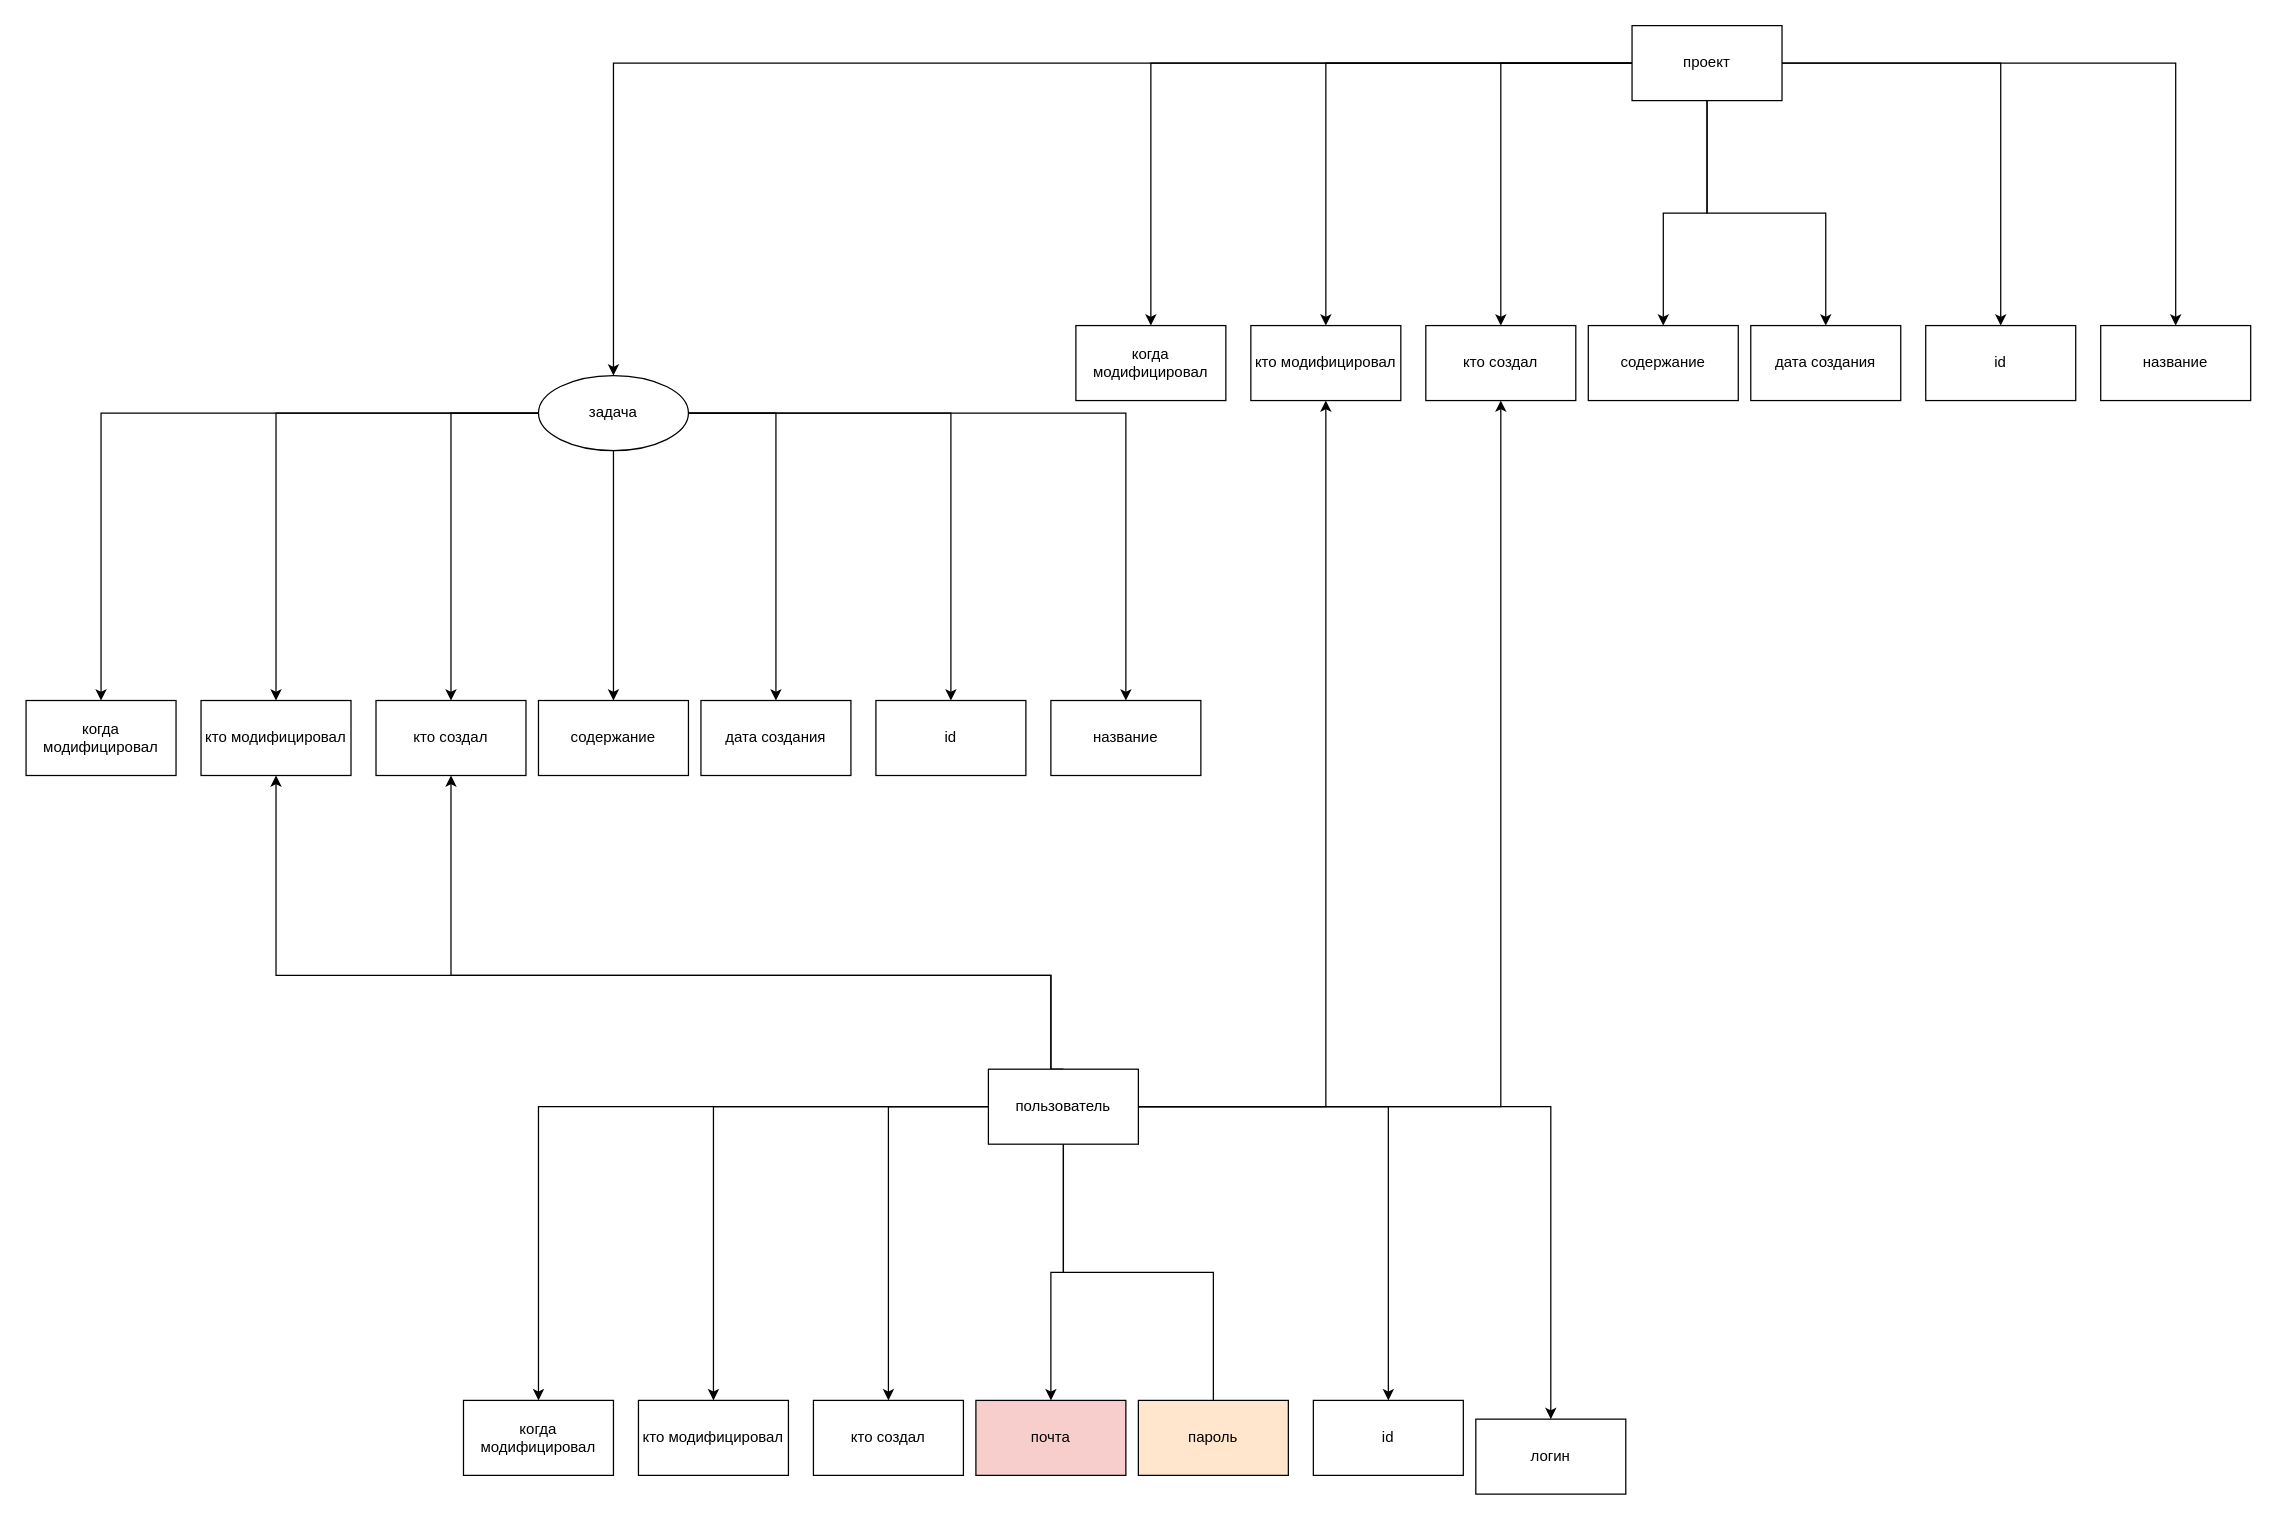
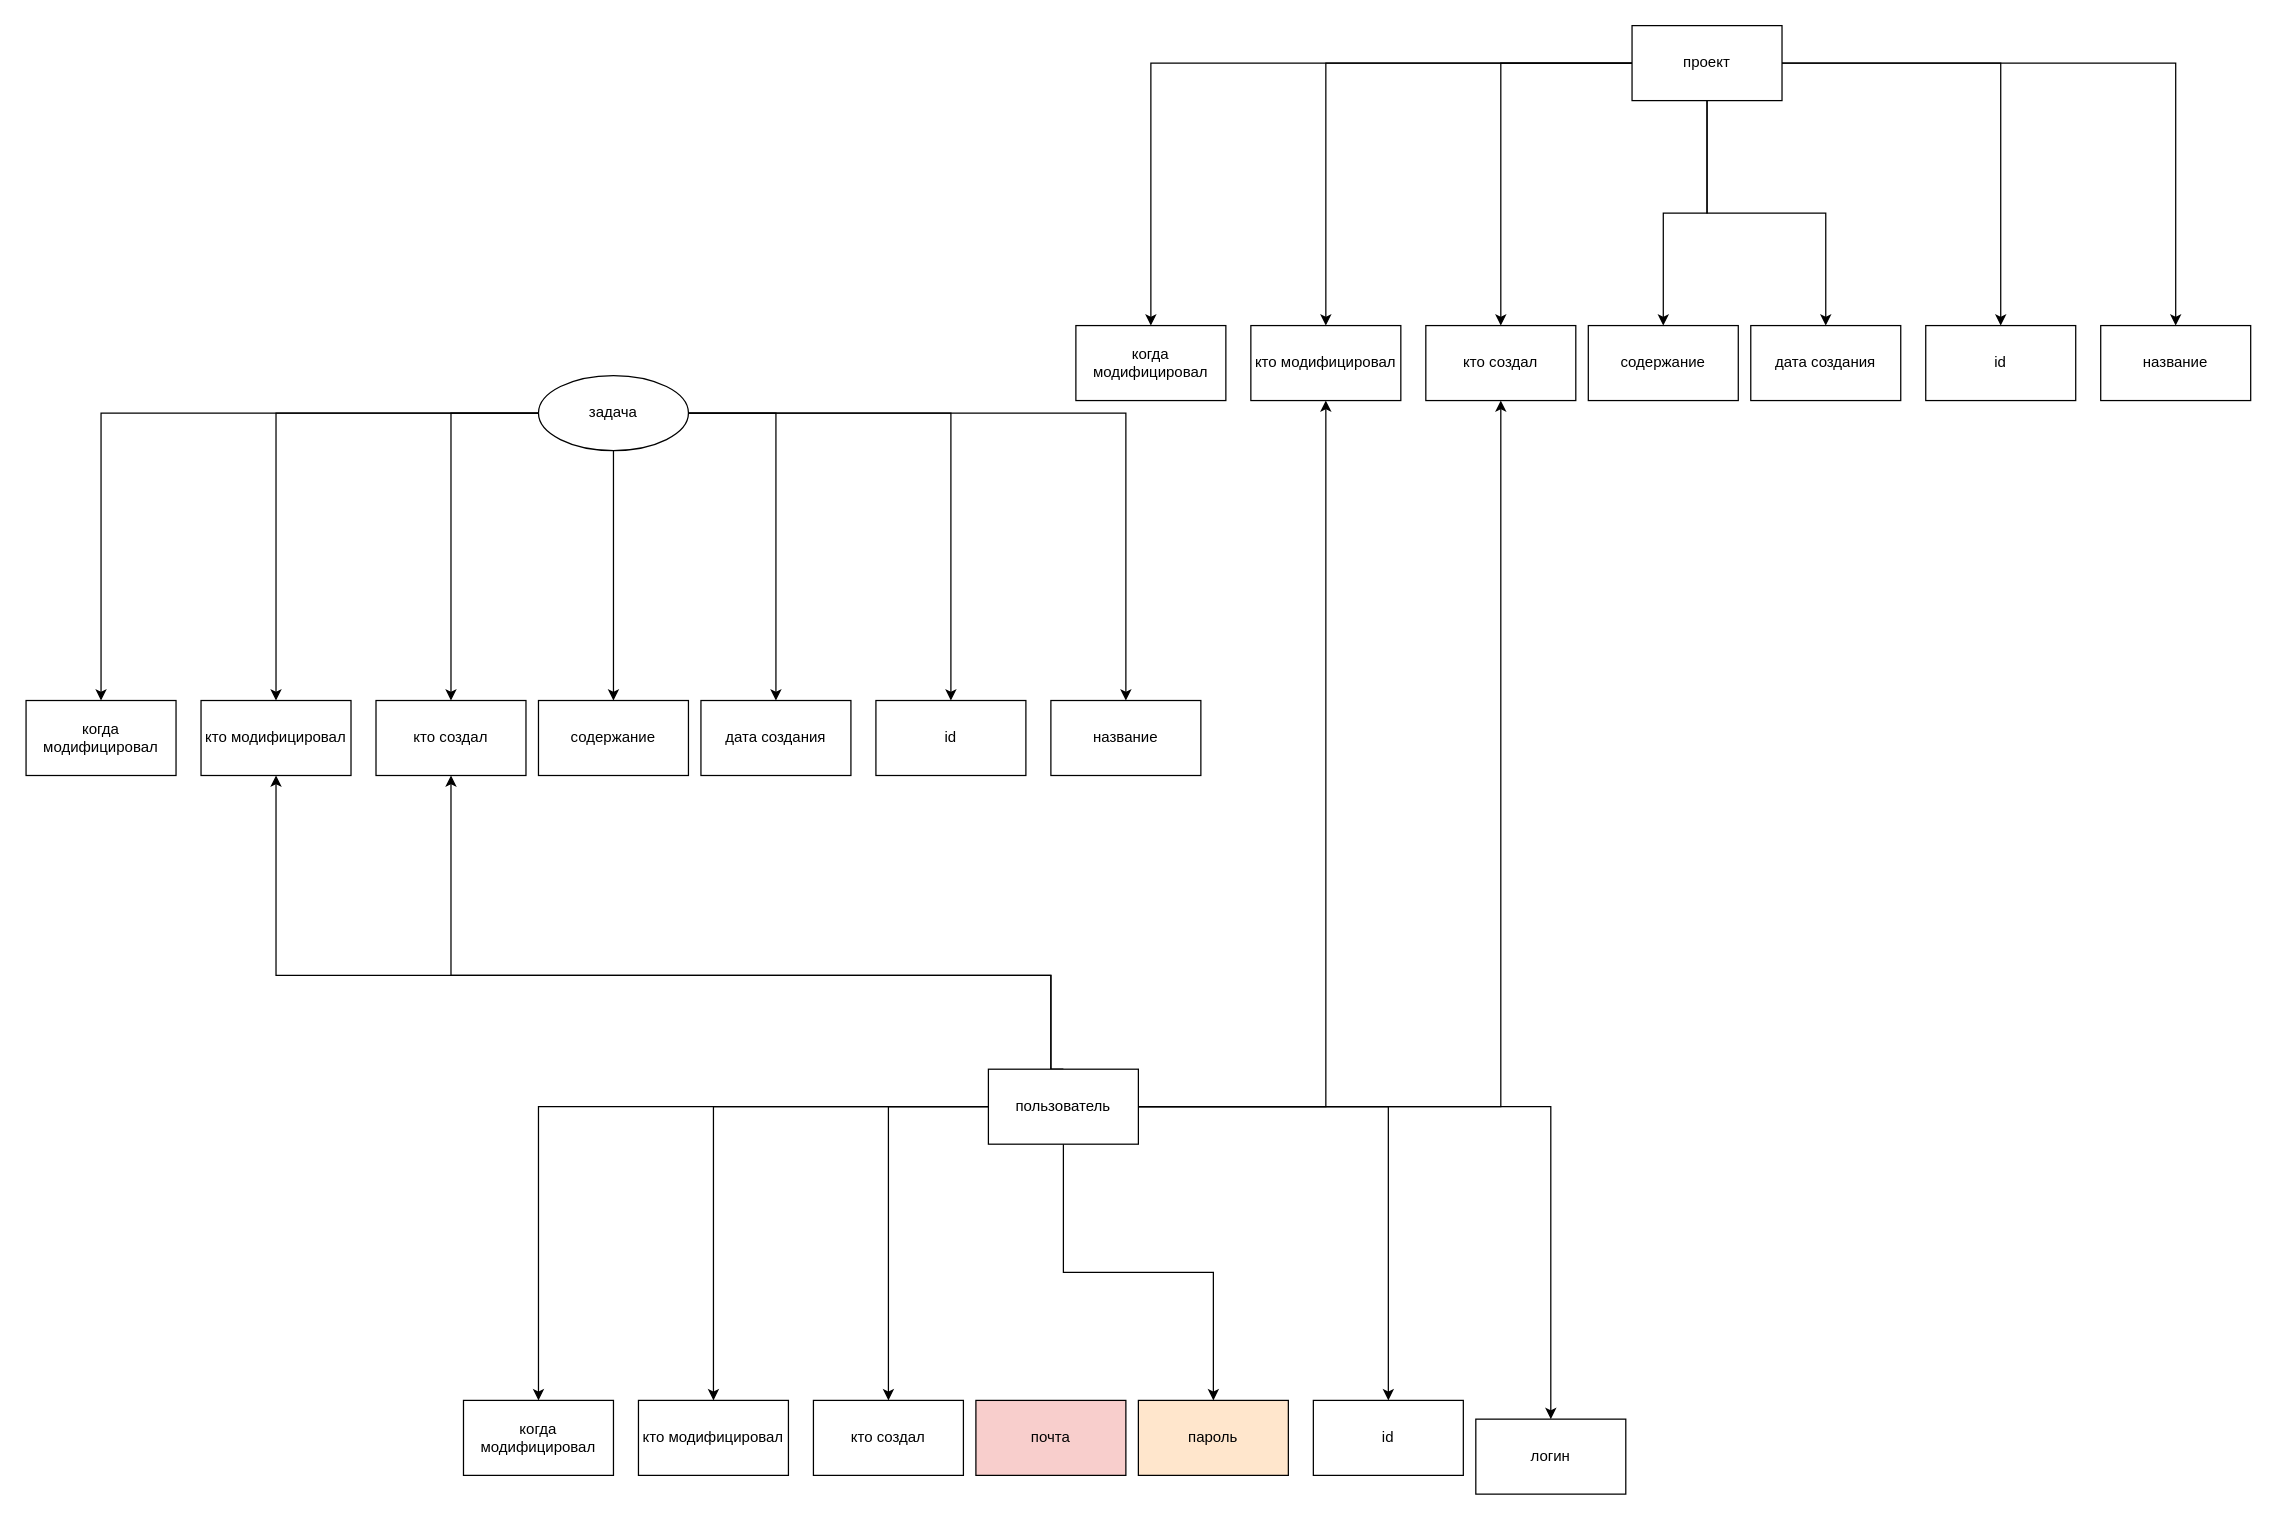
  <mxCell id="0" />
  <mxCell id="1" parent="0" />
  <mxCell id="2" value="" style="edgeStyle=orthogonalEdgeStyle;rounded=0;orthogonalLoop=1;jettySize=auto;html=1;" edge="1" parent="1" source="9" target="10"><mxGeometry relative="1" as="geometry" /></mxCell>
  <mxCell id="3" value="" style="edgeStyle=orthogonalEdgeStyle;rounded=0;orthogonalLoop=1;jettySize=auto;html=1;" edge="1" parent="1" source="9" target="11"><mxGeometry relative="1" as="geometry" /></mxCell>
  <mxCell id="4" value="" style="edgeStyle=orthogonalEdgeStyle;rounded=0;orthogonalLoop=1;jettySize=auto;html=1;" edge="1" parent="1" source="9" target="12"><mxGeometry relative="1" as="geometry" /></mxCell>
  <mxCell id="5" value="" style="edgeStyle=orthogonalEdgeStyle;rounded=0;orthogonalLoop=1;jettySize=auto;html=1;" edge="1" parent="1" source="9" target="13"><mxGeometry relative="1" as="geometry" /></mxCell>
  <mxCell id="6" value="" style="edgeStyle=orthogonalEdgeStyle;rounded=0;orthogonalLoop=1;jettySize=auto;html=1;" edge="1" parent="1" source="9" target="14"><mxGeometry relative="1" as="geometry" /></mxCell>
  <mxCell id="7" value="" style="edgeStyle=orthogonalEdgeStyle;rounded=0;orthogonalLoop=1;jettySize=auto;html=1;" edge="1" parent="1" source="9" target="15"><mxGeometry relative="1" as="geometry" /></mxCell>
  <mxCell id="8" value="" style="edgeStyle=orthogonalEdgeStyle;rounded=0;orthogonalLoop=1;jettySize=auto;html=1;" edge="1" parent="1" source="9" target="16"><mxGeometry relative="1" as="geometry" /></mxCell>
  <mxCell id="9" value="задача" style="ellipse;whiteSpace=wrap;html=1;" vertex="1" parent="1"><mxGeometry x="430" y="300" width="120" height="60" as="geometry" /></mxCell>
  <mxCell id="10" value="название" style="rounded=0;whiteSpace=wrap;html=1;" vertex="1" parent="1"><mxGeometry x="840" y="560" width="120" height="60" as="geometry" /></mxCell>
  <mxCell id="11" value="id" style="rounded=0;whiteSpace=wrap;html=1;" vertex="1" parent="1"><mxGeometry x="700" y="560" width="120" height="60" as="geometry" /></mxCell>
  <mxCell id="12" value="содержание" style="rounded=0;whiteSpace=wrap;html=1;" vertex="1" parent="1"><mxGeometry x="430" y="560" width="120" height="60" as="geometry" /></mxCell>
  <mxCell id="13" value="дата создания" style="rounded=0;whiteSpace=wrap;html=1;" vertex="1" parent="1"><mxGeometry x="560" y="560" width="120" height="60" as="geometry" /></mxCell>
  <mxCell id="14" value="кто создал" style="rounded=0;whiteSpace=wrap;html=1;" vertex="1" parent="1"><mxGeometry x="300" y="560" width="120" height="60" as="geometry" /></mxCell>
  <mxCell id="15" value="кто модифицировал" style="rounded=0;whiteSpace=wrap;html=1;" vertex="1" parent="1"><mxGeometry x="160" y="560" width="120" height="60" as="geometry" /></mxCell>
  <mxCell id="16" value="когда модифицировал" style="rounded=0;whiteSpace=wrap;html=1;" vertex="1" parent="1"><mxGeometry x="20" y="560" width="120" height="60" as="geometry" /></mxCell>
  <mxCell id="17" value="" style="edgeStyle=orthogonalEdgeStyle;rounded=0;orthogonalLoop=1;jettySize=auto;html=1;" edge="1" source="25" target="26" parent="1"><mxGeometry relative="1" as="geometry" /></mxCell>
  <mxCell id="18" value="" style="edgeStyle=orthogonalEdgeStyle;rounded=0;orthogonalLoop=1;jettySize=auto;html=1;" edge="1" source="25" target="27" parent="1"><mxGeometry relative="1" as="geometry" /></mxCell>
  <mxCell id="19" value="" style="edgeStyle=orthogonalEdgeStyle;rounded=0;orthogonalLoop=1;jettySize=auto;html=1;" edge="1" source="25" target="28" parent="1"><mxGeometry relative="1" as="geometry" /></mxCell>
  <mxCell id="20" value="" style="edgeStyle=orthogonalEdgeStyle;rounded=0;orthogonalLoop=1;jettySize=auto;html=1;" edge="1" source="25" target="29" parent="1"><mxGeometry relative="1" as="geometry" /></mxCell>
  <mxCell id="21" value="" style="edgeStyle=orthogonalEdgeStyle;rounded=0;orthogonalLoop=1;jettySize=auto;html=1;" edge="1" source="25" target="30" parent="1"><mxGeometry relative="1" as="geometry" /></mxCell>
  <mxCell id="22" value="" style="edgeStyle=orthogonalEdgeStyle;rounded=0;orthogonalLoop=1;jettySize=auto;html=1;" edge="1" source="25" target="31" parent="1"><mxGeometry relative="1" as="geometry" /></mxCell>
  <mxCell id="23" value="" style="edgeStyle=orthogonalEdgeStyle;rounded=0;orthogonalLoop=1;jettySize=auto;html=1;" edge="1" source="25" target="32" parent="1"><mxGeometry relative="1" as="geometry" /></mxCell>
- <mxCell id="24" style="edgeStyle=orthogonalEdgeStyle;rounded=0;orthogonalLoop=1;jettySize=auto;html=1;entryX=0.5;entryY=0;entryDx=0;entryDy=0;" edge="1" parent="1" source="25" target="9"><mxGeometry relative="1" as="geometry" /></mxCell>
  <mxCell id="25" value="проект" style="rounded=0;whiteSpace=wrap;html=1;" vertex="1" parent="1"><mxGeometry x="1305" y="20" width="120" height="60" as="geometry" /></mxCell>
  <mxCell id="26" value="название" style="rounded=0;whiteSpace=wrap;html=1;" vertex="1" parent="1"><mxGeometry x="1680" y="260" width="120" height="60" as="geometry" /></mxCell>
  <mxCell id="27" value="id" style="rounded=0;whiteSpace=wrap;html=1;" vertex="1" parent="1"><mxGeometry x="1540" y="260" width="120" height="60" as="geometry" /></mxCell>
  <mxCell id="28" value="содержание" style="rounded=0;whiteSpace=wrap;html=1;" vertex="1" parent="1"><mxGeometry x="1270" y="260" width="120" height="60" as="geometry" /></mxCell>
  <mxCell id="29" value="дата создания" style="rounded=0;whiteSpace=wrap;html=1;" vertex="1" parent="1"><mxGeometry x="1400" y="260" width="120" height="60" as="geometry" /></mxCell>
  <mxCell id="30" value="кто создал" style="rounded=0;whiteSpace=wrap;html=1;" vertex="1" parent="1"><mxGeometry x="1140" y="260" width="120" height="60" as="geometry" /></mxCell>
  <mxCell id="31" value="кто модифицировал" style="rounded=0;whiteSpace=wrap;html=1;" vertex="1" parent="1"><mxGeometry x="1000" y="260" width="120" height="60" as="geometry" /></mxCell>
  <mxCell id="32" value="когда модифицировал" style="rounded=0;whiteSpace=wrap;html=1;" vertex="1" parent="1"><mxGeometry x="860" y="260" width="120" height="60" as="geometry" /></mxCell>
  <mxCell id="33" value="" style="edgeStyle=orthogonalEdgeStyle;rounded=0;orthogonalLoop=1;jettySize=auto;html=1;" edge="1" source="44" target="45" parent="1"><mxGeometry relative="1" as="geometry" /></mxCell>
  <mxCell id="34" value="" style="edgeStyle=orthogonalEdgeStyle;rounded=0;orthogonalLoop=1;jettySize=auto;html=1;" edge="1" source="44" target="46" parent="1"><mxGeometry relative="1" as="geometry" /></mxCell>
- <mxCell id="35" value="" style="edgeStyle=orthogonalEdgeStyle;rounded=0;orthogonalLoop=1;jettySize=auto;html=1;" edge="1" source="44" target="47" parent="1"><mxGeometry relative="1" as="geometry" /></mxCell>
- <mxCell id="36" value="" style="edgeStyle=orthogonalEdgeStyle;rounded=0;orthogonalLoop=1;jettySize=auto;html=1;endArrow=none;" edge="1" source="44" target="48" parent="1"><mxGeometry relative="1" as="geometry" /></mxCell>
+ <mxCell id="36" value="" style="edgeStyle=orthogonalEdgeStyle;rounded=0;orthogonalLoop=1;jettySize=auto;html=1;" edge="1" source="44" target="48" parent="1"><mxGeometry relative="1" as="geometry" /></mxCell>
  <mxCell id="37" value="" style="edgeStyle=orthogonalEdgeStyle;rounded=0;orthogonalLoop=1;jettySize=auto;html=1;" edge="1" source="44" target="49" parent="1"><mxGeometry relative="1" as="geometry" /></mxCell>
  <mxCell id="38" value="" style="edgeStyle=orthogonalEdgeStyle;rounded=0;orthogonalLoop=1;jettySize=auto;html=1;" edge="1" source="44" target="50" parent="1"><mxGeometry relative="1" as="geometry" /></mxCell>
  <mxCell id="39" value="" style="edgeStyle=orthogonalEdgeStyle;rounded=0;orthogonalLoop=1;jettySize=auto;html=1;" edge="1" source="44" target="51" parent="1"><mxGeometry relative="1" as="geometry" /></mxCell>
  <mxCell id="40" style="edgeStyle=orthogonalEdgeStyle;rounded=0;orthogonalLoop=1;jettySize=auto;html=1;exitX=0.5;exitY=0;exitDx=0;exitDy=0;entryX=0.5;entryY=1;entryDx=0;entryDy=0;" edge="1" parent="1" source="44" target="15"><mxGeometry relative="1" as="geometry"><Array as="points"><mxPoint x="840" y="780" /><mxPoint x="220" y="780" /></Array></mxGeometry></mxCell>
  <mxCell id="41" style="edgeStyle=orthogonalEdgeStyle;rounded=0;orthogonalLoop=1;jettySize=auto;html=1;entryX=0.5;entryY=1;entryDx=0;entryDy=0;" edge="1" parent="1" source="44" target="14"><mxGeometry relative="1" as="geometry"><Array as="points"><mxPoint x="840" y="780" /><mxPoint x="360" y="780" /></Array></mxGeometry></mxCell>
  <mxCell id="42" style="edgeStyle=orthogonalEdgeStyle;rounded=0;orthogonalLoop=1;jettySize=auto;html=1;entryX=0.5;entryY=1;entryDx=0;entryDy=0;" edge="1" parent="1" source="44" target="31"><mxGeometry relative="1" as="geometry" /></mxCell>
  <mxCell id="43" style="edgeStyle=orthogonalEdgeStyle;rounded=0;orthogonalLoop=1;jettySize=auto;html=1;entryX=0.5;entryY=1;entryDx=0;entryDy=0;" edge="1" parent="1" source="44" target="30"><mxGeometry relative="1" as="geometry" /></mxCell>
  <mxCell id="44" value="пользователь" style="rounded=0;whiteSpace=wrap;html=1;" vertex="1" parent="1"><mxGeometry x="790" y="855" width="120" height="60" as="geometry" /></mxCell>
  <mxCell id="45" value="логин" style="rounded=0;whiteSpace=wrap;html=1;" vertex="1" parent="1"><mxGeometry x="1180" y="1135" width="120" height="60" as="geometry" /></mxCell>
  <mxCell id="46" value="id" style="rounded=0;whiteSpace=wrap;html=1;" vertex="1" parent="1"><mxGeometry x="1050" y="1120" width="120" height="60" as="geometry" /></mxCell>
  <mxCell id="47" value="почта" style="rounded=0;whiteSpace=wrap;html=1;fillColor=#f8cecc;" vertex="1" parent="1"><mxGeometry x="780" y="1120" width="120" height="60" as="geometry" /></mxCell>
  <mxCell id="48" value="пароль" style="rounded=0;whiteSpace=wrap;html=1;fillColor=#ffe6cc;" vertex="1" parent="1"><mxGeometry x="910" y="1120" width="120" height="60" as="geometry" /></mxCell>
  <mxCell id="49" value="кто создал" style="rounded=0;whiteSpace=wrap;html=1;" vertex="1" parent="1"><mxGeometry x="650" y="1120" width="120" height="60" as="geometry" /></mxCell>
  <mxCell id="50" value="кто модифицировал" style="rounded=0;whiteSpace=wrap;html=1;" vertex="1" parent="1"><mxGeometry y="1120" width="120" height="60" as="geometry" x="510" /></mxCell>
  <mxCell id="51" value="когда модифицировал" style="rounded=0;whiteSpace=wrap;html=1;" vertex="1" parent="1"><mxGeometry x="370" y="1120" width="120" height="60" as="geometry" /></mxCell>
